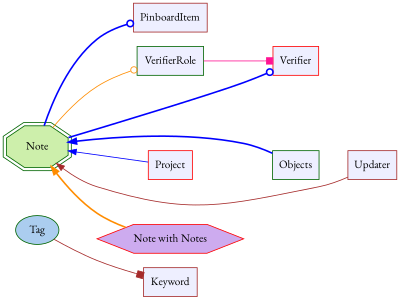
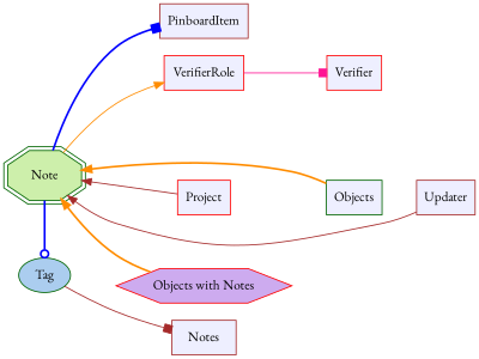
  digraph {
    fontname="EB Garamond"
    rankdir=LR
    node [color=darkgreen fillcolor="#eeefff" fontname="EB Garamond" group=supporting shape=box style=filled]
    edge [color=darkorange fontname="EB Garamond" style=solid]
    n1 [fillcolor="#cdefab" group=target height=0.61111 label=Note shape=doubleoctagon width=0.95139]
    n2 [fillcolor="#abcdef" group=annotator height=0.5 label=Tag shape=oval width=0.75]
-   n3 [color=brown height=0.5 label=Keyword width=0.93056]
+   n3 [color=brown height=0.5 label=Notes width=0.93056]
    n4 [color=brown height=0.5 label=PinboardItem width=1.2639]
-   n5 [height=0.5 label=VerifierRole width=1.1528]
+   n5 [color=red height=0.5 label=VerifierRole width=1.1528]
    n6 [color=red height=0.5 label=Verifier width=0.79167]
    n7 [height=0.5 label=Objects width=0.79167]
    n8 [color=red height=0.5 label=Project width=0.76389]
    n9 [color=brown height=0.5 label=Updater width=0.83333]
-   n10 [color=red fillcolor="#cdabef" group=polymorphic height=0.5 label="Note with Notes" shape=hexagon width=2.5225]
+   n10 [color=red fillcolor="#cdabef" group=polymorphic height=0.5 label="Objects with Notes" shape=hexagon width=2.5225]
    subgraph sub_1 {
      rank=min
      n1
      n2
    }
    subgraph sub_2 {
    }
    subgraph sub_3 {
      n3
      n4
      n5
      n6
      n7
      n8
      n9
    }
-   n1 -> n6 [arrowhead=odot color=blue style=bold]
-   n1 -> n4 [arrowhead=odot color=blue style=bold]
-   n1 -> n5 [arrowhead=odot]
-   n1 -> n7 [color=blue dir=back style=bold]
-   n1 -> n8 [color=blue dir=back]
+   n1 -> n2 [arrowhead=odot color=blue style=bold]
+   n1 -> n4 [arrowhead=box color=blue style=bold]
+   n1 -> n5 [arrowhead=normal]
+   n1 -> n7 [dir=back style=bold]
+   n1 -> n8 [color=brown dir=back]
    n1 -> n9 [color=brown dir=back]
    n1 -> n10 [dir=back style=bold]
    n2 -> n3 [arrowhead=box color=brown]
    n5 -> n6 [arrowhead=box color=deeppink]
    n7 -> n9 [style=invis color=""]
    n8 -> n7 [style=invis color=""]
  }
